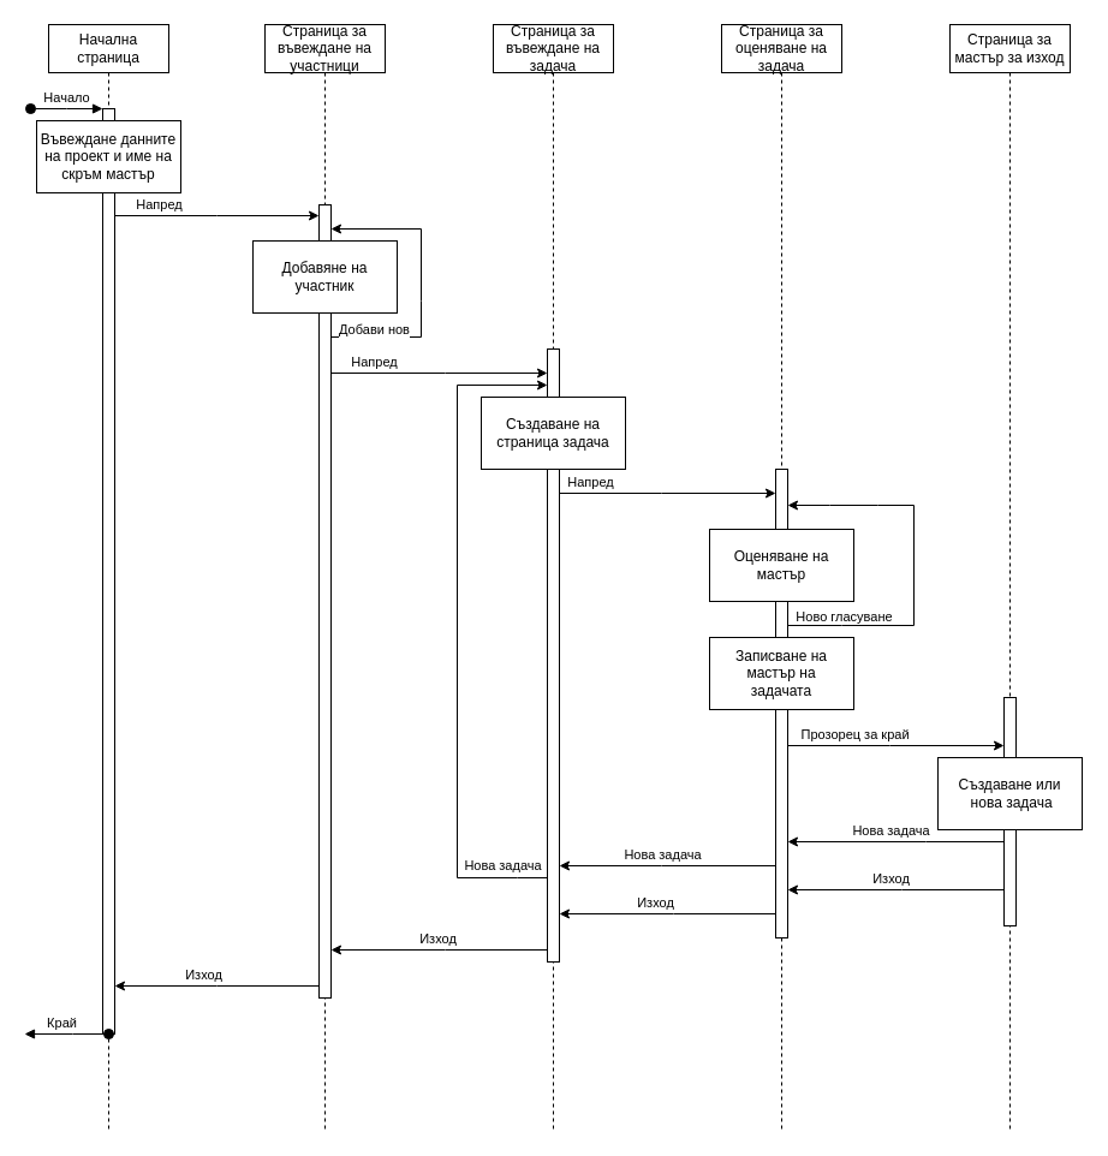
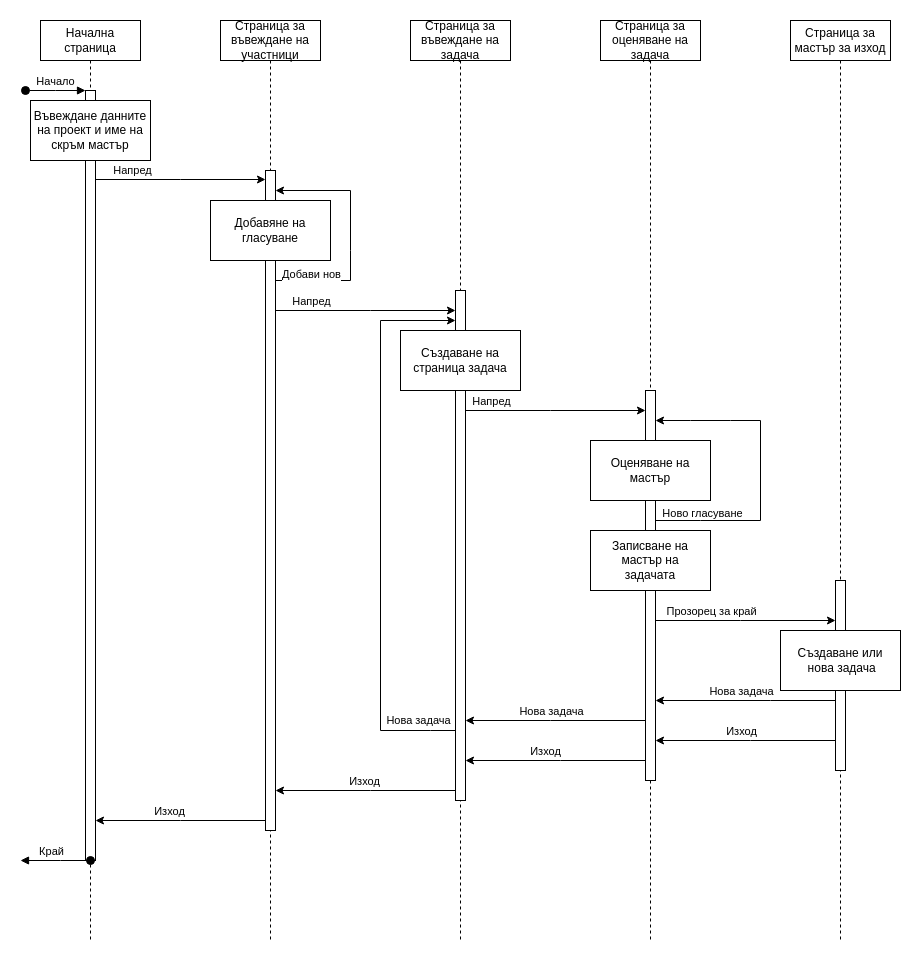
  <mxCell id="0" />
  <mxCell id="1" parent="0" />
  <mxCell id="2" value="Начална страница" style="shape=umlLifeline;perimeter=lifelinePerimeter;whiteSpace=wrap;html=1;container=0;dropTarget=0;collapsible=0;recursiveResize=0;outlineConnect=0;portConstraint=eastwest;newEdgeStyle={&quot;edgeStyle&quot;:&quot;elbowEdgeStyle&quot;,&quot;elbow&quot;:&quot;vertical&quot;,&quot;curved&quot;:0,&quot;rounded&quot;:0};" parent="1" vertex="1"><mxGeometry x="40" y="20" width="100" height="920" as="geometry" /></mxCell>
  <mxCell id="3" value="" style="html=1;points=[];perimeter=orthogonalPerimeter;outlineConnect=0;targetShapes=umlLifeline;portConstraint=eastwest;newEdgeStyle={&quot;edgeStyle&quot;:&quot;elbowEdgeStyle&quot;,&quot;elbow&quot;:&quot;vertical&quot;,&quot;curved&quot;:0,&quot;rounded&quot;:0};" parent="2" vertex="1"><mxGeometry x="45" y="70" width="10" height="770" as="geometry" /></mxCell>
  <mxCell id="4" value="Начало" style="html=1;verticalAlign=bottom;startArrow=oval;endArrow=block;startSize=8;edgeStyle=elbowEdgeStyle;elbow=vertical;curved=0;rounded=0;" parent="2" target="3" edge="1"><mxGeometry relative="1" as="geometry"><mxPoint x="-15" y="70" as="sourcePoint" /></mxGeometry></mxCell>
  <mxCell id="5" value="Страница за въвеждане на участници" style="shape=umlLifeline;perimeter=lifelinePerimeter;whiteSpace=wrap;html=1;container=0;dropTarget=0;collapsible=0;recursiveResize=0;outlineConnect=0;portConstraint=eastwest;newEdgeStyle={&quot;edgeStyle&quot;:&quot;elbowEdgeStyle&quot;,&quot;elbow&quot;:&quot;vertical&quot;,&quot;curved&quot;:0,&quot;rounded&quot;:0};" parent="1" vertex="1"><mxGeometry x="220" y="20" width="100" height="920" as="geometry" /></mxCell>
  <mxCell id="6" value="" style="html=1;points=[];perimeter=orthogonalPerimeter;outlineConnect=0;targetShapes=umlLifeline;portConstraint=eastwest;newEdgeStyle={&quot;edgeStyle&quot;:&quot;elbowEdgeStyle&quot;,&quot;elbow&quot;:&quot;vertical&quot;,&quot;curved&quot;:0,&quot;rounded&quot;:0};" parent="5" vertex="1"><mxGeometry x="45" y="150" width="10" height="660" as="geometry" /></mxCell>
  <mxCell id="7" value="" style="endArrow=classic;html=1;rounded=0;" parent="5" target="6" edge="1" source="6"><mxGeometry width="50" height="50" relative="1" as="geometry"><mxPoint x="60" y="260" as="sourcePoint" /><mxPoint x="170" y="110" as="targetPoint" /><Array as="points"><mxPoint x="70" y="260" /><mxPoint x="130" y="260" /><mxPoint x="130" y="230" /><mxPoint x="130" y="170" /></Array></mxGeometry></mxCell>
  <mxCell id="8" value="&lt;div&gt;Добави нов&lt;/div&gt;" style="edgeLabel;html=1;align=center;verticalAlign=middle;resizable=0;points=[];" parent="7" vertex="1" connectable="0"><mxGeometry x="-0.022" relative="1" as="geometry"><mxPoint x="-40" y="35" as="offset" /></mxGeometry></mxCell>
  <mxCell id="9" value="Страница за въвеждане на задача" style="shape=umlLifeline;perimeter=lifelinePerimeter;whiteSpace=wrap;html=1;container=0;dropTarget=0;collapsible=0;recursiveResize=0;outlineConnect=0;portConstraint=eastwest;newEdgeStyle={&quot;edgeStyle&quot;:&quot;elbowEdgeStyle&quot;,&quot;elbow&quot;:&quot;vertical&quot;,&quot;curved&quot;:0,&quot;rounded&quot;:0};" parent="1" vertex="1"><mxGeometry x="410" y="20" width="100" height="920" as="geometry" /></mxCell>
  <mxCell id="10" value="&lt;div&gt;Страница за оценяване на задача&lt;/div&gt;" style="shape=umlLifeline;perimeter=lifelinePerimeter;whiteSpace=wrap;html=1;container=0;dropTarget=0;collapsible=0;recursiveResize=0;outlineConnect=0;portConstraint=eastwest;newEdgeStyle={&quot;edgeStyle&quot;:&quot;elbowEdgeStyle&quot;,&quot;elbow&quot;:&quot;vertical&quot;,&quot;curved&quot;:0,&quot;rounded&quot;:0};" parent="1" vertex="1"><mxGeometry x="600" y="20" width="100" height="920" as="geometry" /></mxCell>
  <mxCell id="11" value="Въвеждане данните на проект и име на скръм мастър" style="rounded=0;whiteSpace=wrap;html=1;" parent="1" vertex="1"><mxGeometry x="30" y="100" width="120" height="60" as="geometry" /></mxCell>
  <mxCell id="12" value="" style="edgeStyle=elbowEdgeStyle;rounded=0;orthogonalLoop=1;jettySize=auto;html=1;elbow=vertical;curved=0;" parent="1" edge="1"><mxGeometry relative="1" as="geometry"><mxPoint x="95" y="179" as="sourcePoint" /><mxPoint x="265" y="179" as="targetPoint" /><Array as="points"><mxPoint x="180" y="179" /><mxPoint x="250" y="169" /><mxPoint x="190" y="209" /></Array></mxGeometry></mxCell>
  <mxCell id="13" value="Напред" style="edgeLabel;html=1;align=center;verticalAlign=middle;resizable=0;points=[];" parent="12" vertex="1" connectable="0"><mxGeometry x="0.207" y="-2" relative="1" as="geometry"><mxPoint x="-67" y="-12" as="offset" /></mxGeometry></mxCell>
- <mxCell id="14" value="Добавяне на участник" style="rounded=0;whiteSpace=wrap;html=1;" parent="1" vertex="1"><mxGeometry x="210" y="200" width="120" height="60" as="geometry" /></mxCell>
+ <mxCell id="14" value="Добавяне на гласуване" style="rounded=0;whiteSpace=wrap;html=1;" parent="1" vertex="1"><mxGeometry x="210" y="200" width="120" height="60" as="geometry" /></mxCell>
  <mxCell id="15" value="" style="edgeStyle=elbowEdgeStyle;rounded=0;orthogonalLoop=1;jettySize=auto;html=1;elbow=vertical;curved=0;" parent="1" source="17" target="23" edge="1"><mxGeometry relative="1" as="geometry"><Array as="points"><mxPoint x="550" y="410" /></Array></mxGeometry></mxCell>
  <mxCell id="16" value="Напред" style="edgeLabel;html=1;align=center;verticalAlign=middle;resizable=0;points=[];" parent="15" vertex="1" connectable="0"><mxGeometry x="0.144" y="2" relative="1" as="geometry"><mxPoint x="-78" y="-8" as="offset" /></mxGeometry></mxCell>
  <mxCell id="17" value="" style="html=1;points=[];perimeter=orthogonalPerimeter;outlineConnect=0;targetShapes=umlLifeline;portConstraint=eastwest;newEdgeStyle={&quot;edgeStyle&quot;:&quot;elbowEdgeStyle&quot;,&quot;elbow&quot;:&quot;vertical&quot;,&quot;curved&quot;:0,&quot;rounded&quot;:0};" parent="1" vertex="1"><mxGeometry x="455" y="290" width="10" height="510" as="geometry" /></mxCell>
  <mxCell id="18" value="" style="edgeStyle=elbowEdgeStyle;rounded=0;orthogonalLoop=1;jettySize=auto;html=1;elbow=vertical;curved=0;" parent="1" source="6" target="17" edge="1"><mxGeometry relative="1" as="geometry"><Array as="points"><mxPoint x="370" y="310" /></Array></mxGeometry></mxCell>
  <mxCell id="19" value="Напред" style="edgeLabel;html=1;align=center;verticalAlign=middle;resizable=0;points=[];" parent="18" vertex="1" connectable="0"><mxGeometry x="0.576" y="-2" relative="1" as="geometry"><mxPoint x="-107" y="-12" as="offset" /></mxGeometry></mxCell>
  <mxCell id="20" value="Създаване на страница задача" style="rounded=0;whiteSpace=wrap;html=1;" parent="1" vertex="1"><mxGeometry x="400" y="330" width="120" height="60" as="geometry" /></mxCell>
  <mxCell id="21" value="" style="endArrow=classic;html=1;rounded=0;" parent="1" target="23" edge="1"><mxGeometry width="50" height="50" relative="1" as="geometry"><mxPoint x="650" y="520" as="sourcePoint" /><mxPoint x="730" y="400" as="targetPoint" /><Array as="points"><mxPoint x="700" y="520" /><mxPoint x="760" y="520" /><mxPoint x="760" y="420" /><mxPoint x="730" y="420" /><mxPoint x="690" y="420" /></Array></mxGeometry></mxCell>
  <mxCell id="22" value="Ново гласуване" style="edgeLabel;html=1;align=center;verticalAlign=middle;resizable=0;points=[];" parent="21" vertex="1" connectable="0"><mxGeometry x="-0.727" y="-1" relative="1" as="geometry"><mxPoint x="8" y="-9" as="offset" /></mxGeometry></mxCell>
  <mxCell id="23" value="" style="html=1;points=[];perimeter=orthogonalPerimeter;outlineConnect=0;targetShapes=umlLifeline;portConstraint=eastwest;newEdgeStyle={&quot;edgeStyle&quot;:&quot;elbowEdgeStyle&quot;,&quot;elbow&quot;:&quot;vertical&quot;,&quot;curved&quot;:0,&quot;rounded&quot;:0};" parent="1" vertex="1"><mxGeometry x="645" y="390" width="10" height="390" as="geometry" /></mxCell>
  <mxCell id="24" value="Оценяване на мастър" style="rounded=0;whiteSpace=wrap;html=1;" parent="1" vertex="1"><mxGeometry x="590" y="440" width="120" height="60" as="geometry" /></mxCell>
  <mxCell id="25" value="" style="endArrow=classic;html=1;rounded=0;" parent="1" source="23" target="29" edge="1"><mxGeometry width="50" height="50" relative="1" as="geometry"><mxPoint x="350" y="530" as="sourcePoint" /><mxPoint x="830" y="600" as="targetPoint" /><Array as="points"><mxPoint x="740" y="620" /></Array></mxGeometry></mxCell>
  <mxCell id="26" value="Прозорец за край" style="edgeLabel;html=1;align=center;verticalAlign=middle;resizable=0;points=[];" parent="25" vertex="1" connectable="0"><mxGeometry x="-0.456" relative="1" as="geometry"><mxPoint x="6" y="-10" as="offset" /></mxGeometry></mxCell>
  <mxCell id="27" value="&lt;div&gt;Записване на мастър на&lt;/div&gt;&lt;div&gt;задачата&lt;/div&gt;" style="rounded=0;whiteSpace=wrap;html=1;" parent="1" vertex="1"><mxGeometry x="590" y="530" width="120" height="60" as="geometry" /></mxCell>
  <mxCell id="28" value="Страница за мастър за изход" style="shape=umlLifeline;perimeter=lifelinePerimeter;whiteSpace=wrap;html=1;container=0;dropTarget=0;collapsible=0;recursiveResize=0;outlineConnect=0;portConstraint=eastwest;newEdgeStyle={&quot;edgeStyle&quot;:&quot;elbowEdgeStyle&quot;,&quot;elbow&quot;:&quot;vertical&quot;,&quot;curved&quot;:0,&quot;rounded&quot;:0};" parent="1" vertex="1"><mxGeometry x="790" y="20" width="100" height="920" as="geometry" /></mxCell>
  <mxCell id="29" value="" style="html=1;points=[];perimeter=orthogonalPerimeter;outlineConnect=0;targetShapes=umlLifeline;portConstraint=eastwest;newEdgeStyle={&quot;edgeStyle&quot;:&quot;elbowEdgeStyle&quot;,&quot;elbow&quot;:&quot;vertical&quot;,&quot;curved&quot;:0,&quot;rounded&quot;:0};" parent="28" vertex="1"><mxGeometry x="45" y="560" width="10" height="190" as="geometry" /></mxCell>
  <mxCell id="30" value="" style="endArrow=classic;html=1;rounded=0;" parent="1" source="29" target="23" edge="1"><mxGeometry width="50" height="50" relative="1" as="geometry"><mxPoint x="570" y="620" as="sourcePoint" /><mxPoint x="620" y="570" as="targetPoint" /><Array as="points"><mxPoint x="770" y="700" /></Array></mxGeometry></mxCell>
  <mxCell id="31" value="Нова задача" style="edgeLabel;html=1;align=center;verticalAlign=middle;resizable=0;points=[];" parent="30" vertex="1" connectable="0"><mxGeometry x="-0.033" relative="1" as="geometry"><mxPoint x="-8" y="-10" as="offset" /></mxGeometry></mxCell>
  <mxCell id="32" value="" style="endArrow=classic;html=1;rounded=0;" parent="1" source="23" target="17" edge="1"><mxGeometry width="50" height="50" relative="1" as="geometry"><mxPoint x="570" y="620" as="sourcePoint" /><mxPoint x="620" y="570" as="targetPoint" /><Array as="points"><mxPoint x="550" y="720" /></Array></mxGeometry></mxCell>
  <mxCell id="33" value="Нова задача" style="edgeLabel;html=1;align=center;verticalAlign=middle;resizable=0;points=[];" vertex="1" connectable="0" parent="32"><mxGeometry x="-0.255" relative="1" as="geometry"><mxPoint x="-28" y="-10" as="offset" /></mxGeometry></mxCell>
  <mxCell id="34" value="" style="endArrow=classic;html=1;rounded=0;" parent="1" source="17" target="17" edge="1"><mxGeometry width="50" height="50" relative="1" as="geometry"><mxPoint x="570" y="560" as="sourcePoint" /><mxPoint x="620" y="510" as="targetPoint" /><Array as="points"><mxPoint x="430" y="730" /><mxPoint x="380" y="730" /><mxPoint x="380" y="320" /></Array></mxGeometry></mxCell>
  <mxCell id="35" value="Нова задача" style="edgeLabel;html=1;align=center;verticalAlign=middle;resizable=0;points=[];" vertex="1" connectable="0" parent="34"><mxGeometry x="-0.594" y="-3" relative="1" as="geometry"><mxPoint x="34" y="28" as="offset" /></mxGeometry></mxCell>
  <mxCell id="36" value="" style="endArrow=classic;html=1;rounded=0;" parent="1" source="17" target="6" edge="1"><mxGeometry width="50" height="50" relative="1" as="geometry"><mxPoint x="310" y="680" as="sourcePoint" /><mxPoint x="280" y="770" as="targetPoint" /><Array as="points"><mxPoint x="370" y="790" /></Array></mxGeometry></mxCell>
  <mxCell id="37" value="Изход" style="edgeLabel;html=1;align=center;verticalAlign=middle;resizable=0;points=[];" vertex="1" connectable="0" parent="36"><mxGeometry x="0.033" y="-1" relative="1" as="geometry"><mxPoint x="1" y="-9" as="offset" /></mxGeometry></mxCell>
  <mxCell id="38" value="" style="endArrow=classic;html=1;rounded=0;" parent="1" source="23" target="17" edge="1"><mxGeometry width="50" height="50" relative="1" as="geometry"><mxPoint x="470" y="680" as="sourcePoint" /><mxPoint x="520" y="630" as="targetPoint" /><Array as="points"><mxPoint x="560" y="760" /></Array></mxGeometry></mxCell>
  <mxCell id="39" value="Изход" style="edgeLabel;html=1;align=center;verticalAlign=middle;resizable=0;points=[];" vertex="1" connectable="0" parent="38"><mxGeometry x="0.124" relative="1" as="geometry"><mxPoint y="-10" as="offset" /></mxGeometry></mxCell>
  <mxCell id="40" value="" style="endArrow=classic;html=1;rounded=0;" parent="1" source="29" target="23" edge="1"><mxGeometry width="50" height="50" relative="1" as="geometry"><mxPoint x="470" y="680" as="sourcePoint" /><mxPoint x="520" y="630" as="targetPoint" /><Array as="points"><mxPoint x="750" y="740" /></Array></mxGeometry></mxCell>
  <mxCell id="41" value="Изход" style="edgeLabel;html=1;align=center;verticalAlign=middle;resizable=0;points=[];" vertex="1" connectable="0" parent="40"><mxGeometry x="-0.183" y="6" relative="1" as="geometry"><mxPoint x="-21" y="-16" as="offset" /></mxGeometry></mxCell>
  <mxCell id="42" value="&lt;div&gt;Създаване или&lt;/div&gt;&lt;div&gt;&amp;nbsp;нова задача&lt;/div&gt;" style="rounded=0;whiteSpace=wrap;html=1;" parent="1" vertex="1"><mxGeometry x="780" y="630" width="120" height="60" as="geometry" /></mxCell>
  <mxCell id="43" value="" style="endArrow=classic;html=1;rounded=0;" edge="1" parent="1" source="6" target="3"><mxGeometry width="50" height="50" relative="1" as="geometry"><mxPoint x="240" y="820" as="sourcePoint" /><mxPoint x="170" y="820" as="targetPoint" /><Array as="points"><mxPoint x="180" y="820" /></Array></mxGeometry></mxCell>
  <mxCell id="44" value="Изход" style="edgeLabel;html=1;align=center;verticalAlign=middle;resizable=0;points=[];" vertex="1" connectable="0" parent="43"><mxGeometry x="0.265" y="3" relative="1" as="geometry"><mxPoint x="11" y="-13" as="offset" /></mxGeometry></mxCell>
  <mxCell id="45" value="" style="html=1;verticalAlign=bottom;startArrow=oval;endArrow=block;startSize=8;edgeStyle=elbowEdgeStyle;elbow=vertical;curved=0;rounded=0;" edge="1" parent="1"><mxGeometry x="0.143" y="120" relative="1" as="geometry"><mxPoint x="90" y="860" as="sourcePoint" /><mxPoint x="20" y="860" as="targetPoint" /><Array as="points"><mxPoint x="60" y="860" /></Array><mxPoint as="offset" /></mxGeometry></mxCell>
  <mxCell id="46" value="Край" style="edgeLabel;html=1;align=center;verticalAlign=middle;resizable=0;points=[];" vertex="1" connectable="0" parent="45"><mxGeometry x="0.286" y="2" relative="1" as="geometry"><mxPoint x="5" y="-12" as="offset" /></mxGeometry></mxCell>
